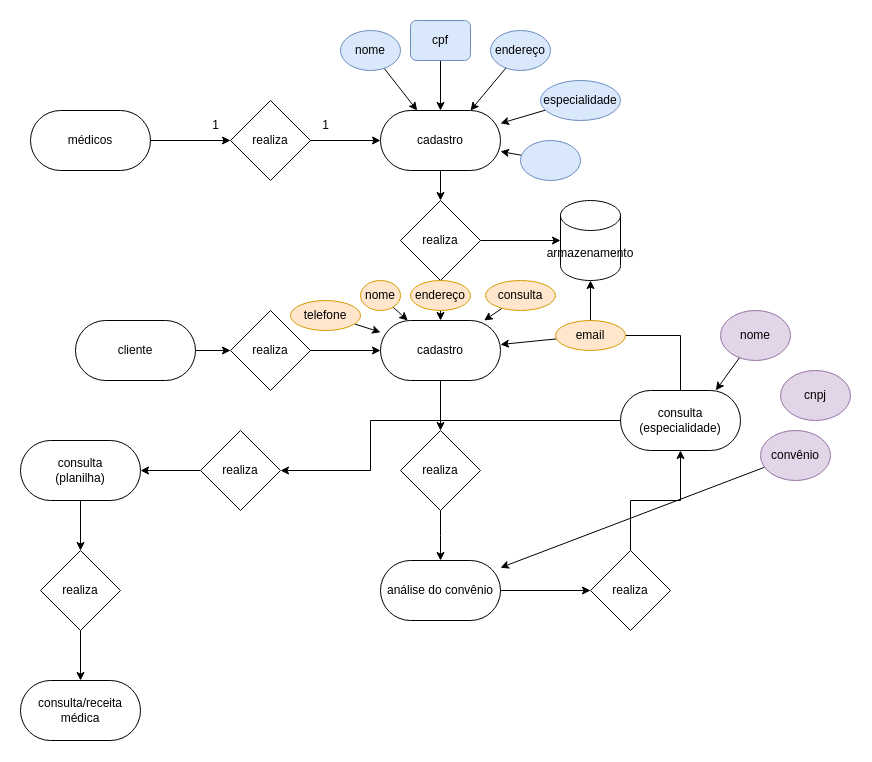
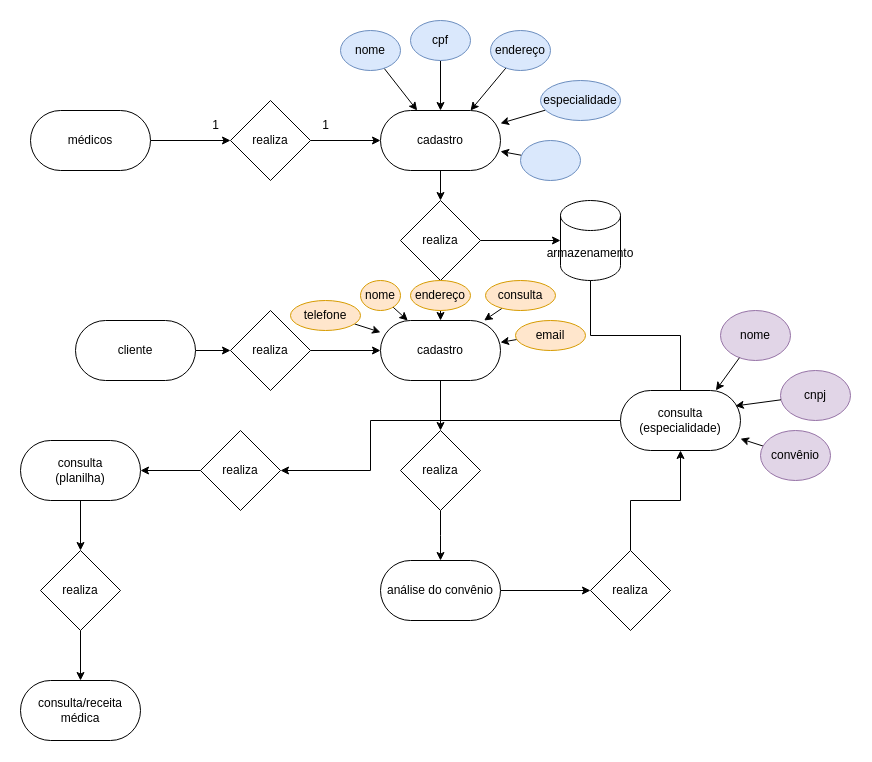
  <mxCell id="0" />
  <mxCell id="1" parent="0" />
  <mxCell id="2" style="edgeStyle=orthogonalEdgeStyle;rounded=0;orthogonalLoop=1;jettySize=auto;html=1;" edge="1" parent="1" source="3" target="5"><mxGeometry relative="1" as="geometry" /></mxCell>
  <mxCell id="3" value="médicos" style="rounded=1;whiteSpace=wrap;html=1;arcSize=50;" vertex="1" parent="1"><mxGeometry x="30" y="110" width="120" height="60" as="geometry" /></mxCell>
  <mxCell id="4" style="edgeStyle=orthogonalEdgeStyle;rounded=0;orthogonalLoop=1;jettySize=auto;html=1;entryX=0;entryY=0.5;entryDx=0;entryDy=0;" edge="1" parent="1" source="5" target="8"><mxGeometry relative="1" as="geometry" /></mxCell>
  <mxCell id="5" value="realiza" style="rhombus;whiteSpace=wrap;html=1;" vertex="1" parent="1"><mxGeometry x="230" y="100" width="80" height="80" as="geometry" /></mxCell>
  <mxCell id="6" value="&lt;div&gt;1&lt;/div&gt;" style="text;html=1;align=center;verticalAlign=middle;resizable=0;points=[];autosize=1;strokeColor=none;fillColor=none;" vertex="1" parent="1"><mxGeometry x="200" y="110" width="30" height="30" as="geometry" /></mxCell>
  <mxCell id="7" style="edgeStyle=orthogonalEdgeStyle;rounded=0;orthogonalLoop=1;jettySize=auto;html=1;entryX=0.5;entryY=0;entryDx=0;entryDy=0;" edge="1" parent="1" source="8" target="11"><mxGeometry relative="1" as="geometry" /></mxCell>
  <mxCell id="8" value="cadastro" style="rounded=1;whiteSpace=wrap;html=1;arcSize=50;" vertex="1" parent="1"><mxGeometry x="380" y="110" width="120" height="60" as="geometry" /></mxCell>
  <mxCell id="9" value="1" style="text;html=1;align=center;verticalAlign=middle;resizable=0;points=[];autosize=1;strokeColor=none;fillColor=none;" vertex="1" parent="1"><mxGeometry x="310" y="110" width="30" height="30" as="geometry" /></mxCell>
  <mxCell id="10" style="edgeStyle=orthogonalEdgeStyle;rounded=0;orthogonalLoop=1;jettySize=auto;html=1;" edge="1" parent="1" source="11" target="12"><mxGeometry relative="1" as="geometry" /></mxCell>
  <mxCell id="11" value="realiza" style="rhombus;whiteSpace=wrap;html=1;" vertex="1" parent="1"><mxGeometry x="400" y="200" width="80" height="80" as="geometry" /></mxCell>
  <mxCell id="12" value="armazenamento" style="shape=cylinder3;whiteSpace=wrap;html=1;boundedLbl=1;backgroundOutline=1;size=15;" vertex="1" parent="1"><mxGeometry x="560" y="200" width="60" height="80" as="geometry" /></mxCell>
  <mxCell id="13" value="" style="edgeStyle=orthogonalEdgeStyle;rounded=0;orthogonalLoop=1;jettySize=auto;html=1;" edge="1" parent="1" source="14" target="8"><mxGeometry relative="1" as="geometry" /></mxCell>
- <mxCell id="14" value="cpf" style="whiteSpace=wrap;html=1;fillColor=#dae8fc;strokeColor=#6c8ebf;rounded=1;" vertex="1" parent="1"><mxGeometry x="410" y="20" width="60" height="40" as="geometry" /></mxCell>
+ <mxCell id="14" value="cpf" style="ellipse;whiteSpace=wrap;html=1;fillColor=#dae8fc;strokeColor=#6c8ebf;" vertex="1" parent="1"><mxGeometry x="410" y="20" width="60" height="40" as="geometry" /></mxCell>
  <mxCell id="15" style="edgeStyle=none;rounded=0;orthogonalLoop=1;jettySize=auto;html=1;entryX=0.75;entryY=0;entryDx=0;entryDy=0;" edge="1" parent="1" source="16" target="8"><mxGeometry relative="1" as="geometry" /></mxCell>
  <mxCell id="16" value="endereço" style="ellipse;whiteSpace=wrap;html=1;fillColor=#dae8fc;strokeColor=#6c8ebf;" vertex="1" parent="1"><mxGeometry x="490" y="30" width="60" height="40" as="geometry" /></mxCell>
  <mxCell id="17" style="edgeStyle=none;rounded=0;orthogonalLoop=1;jettySize=auto;html=1;" edge="1" parent="1" source="18" target="8"><mxGeometry relative="1" as="geometry" /></mxCell>
  <mxCell id="18" value="" style="ellipse;whiteSpace=wrap;html=1;fillColor=#dae8fc;strokeColor=#6c8ebf;" vertex="1" parent="1"><mxGeometry x="520" y="140" width="60" height="40" as="geometry" /></mxCell>
  <mxCell id="19" style="edgeStyle=none;rounded=0;orthogonalLoop=1;jettySize=auto;html=1;" edge="1" parent="1" source="20" target="8"><mxGeometry relative="1" as="geometry" /></mxCell>
  <mxCell id="20" value="especialidade" style="ellipse;whiteSpace=wrap;html=1;fillColor=#dae8fc;strokeColor=#6c8ebf;" vertex="1" parent="1"><mxGeometry x="540" y="80" width="80" height="40" as="geometry" /></mxCell>
  <mxCell id="21" style="edgeStyle=none;rounded=0;orthogonalLoop=1;jettySize=auto;html=1;" edge="1" parent="1" source="22" target="8"><mxGeometry relative="1" as="geometry" /></mxCell>
  <mxCell id="22" value="nome" style="ellipse;whiteSpace=wrap;html=1;fillColor=#dae8fc;strokeColor=#6c8ebf;" vertex="1" parent="1"><mxGeometry x="340" y="30" width="60" height="40" as="geometry" /></mxCell>
  <mxCell id="23" style="edgeStyle=orthogonalEdgeStyle;rounded=0;orthogonalLoop=1;jettySize=auto;html=1;entryX=0;entryY=0.5;entryDx=0;entryDy=0;" edge="1" parent="1" source="24" target="26"><mxGeometry relative="1" as="geometry" /></mxCell>
  <mxCell id="24" value="cliente" style="rounded=1;whiteSpace=wrap;html=1;arcSize=50;" vertex="1" parent="1"><mxGeometry x="75" y="320" width="120" height="60" as="geometry" /></mxCell>
  <mxCell id="25" style="edgeStyle=orthogonalEdgeStyle;rounded=0;orthogonalLoop=1;jettySize=auto;html=1;entryX=0;entryY=0.5;entryDx=0;entryDy=0;" edge="1" parent="1" source="26" target="28"><mxGeometry relative="1" as="geometry" /></mxCell>
  <mxCell id="26" value="realiza" style="rhombus;whiteSpace=wrap;html=1;" vertex="1" parent="1"><mxGeometry x="230" y="310" width="80" height="80" as="geometry" /></mxCell>
  <mxCell id="27" style="edgeStyle=orthogonalEdgeStyle;rounded=0;orthogonalLoop=1;jettySize=auto;html=1;entryX=0.5;entryY=0;entryDx=0;entryDy=0;" edge="1" parent="1" source="28" target="30"><mxGeometry relative="1" as="geometry" /></mxCell>
  <mxCell id="28" value="cadastro" style="rounded=1;whiteSpace=wrap;html=1;arcSize=50;" vertex="1" parent="1"><mxGeometry x="380" y="320" width="120" height="60" as="geometry" /></mxCell>
  <mxCell id="29" style="edgeStyle=orthogonalEdgeStyle;rounded=0;orthogonalLoop=1;jettySize=auto;html=1;" edge="1" parent="1" source="30"><mxGeometry relative="1" as="geometry"><mxPoint x="440" y="560" as="targetPoint" /></mxGeometry></mxCell>
  <mxCell id="30" value="realiza" style="rhombus;whiteSpace=wrap;html=1;" vertex="1" parent="1"><mxGeometry x="400" y="430" width="80" height="80" as="geometry" /></mxCell>
  <mxCell id="31" style="edgeStyle=orthogonalEdgeStyle;rounded=0;orthogonalLoop=1;jettySize=auto;html=1;entryX=1;entryY=0.5;entryDx=0;entryDy=0;" edge="1" parent="1" source="32" target="39"><mxGeometry relative="1" as="geometry"><Array as="points"><mxPoint x="370" y="420" /><mxPoint x="370" y="470" /></Array></mxGeometry></mxCell>
  <mxCell id="32" value="&lt;div&gt;consulta&lt;/div&gt;&lt;div&gt;(especialidade)&lt;br&gt;&lt;/div&gt;" style="rounded=1;whiteSpace=wrap;html=1;arcSize=50;" vertex="1" parent="1"><mxGeometry x="620" y="390" width="120" height="60" as="geometry" /></mxCell>
- <mxCell id="33" style="edgeStyle=orthogonalEdgeStyle;rounded=0;orthogonalLoop=1;jettySize=auto;html=1;entryX=0.5;entryY=1;entryDx=0;entryDy=0;entryPerimeter=0;" edge="1" parent="1" source="32" target="12"><mxGeometry relative="1" as="geometry" /></mxCell>
+ <mxCell id="33" style="edgeStyle=orthogonalEdgeStyle;rounded=0;orthogonalLoop=1;jettySize=auto;html=1;entryX=0.5;entryY=1;entryDx=0;entryDy=0;entryPerimeter=0;endArrow=none;" edge="1" parent="1" source="32" target="12"><mxGeometry relative="1" as="geometry" /></mxCell>
  <mxCell id="34" style="edgeStyle=orthogonalEdgeStyle;rounded=0;orthogonalLoop=1;jettySize=auto;html=1;entryX=0.5;entryY=1;entryDx=0;entryDy=0;" edge="1" parent="1" source="35" target="32"><mxGeometry relative="1" as="geometry" /></mxCell>
  <mxCell id="35" value="realiza" style="rhombus;whiteSpace=wrap;html=1;" vertex="1" parent="1"><mxGeometry x="590" y="550" width="80" height="80" as="geometry" /></mxCell>
  <mxCell id="36" style="edgeStyle=orthogonalEdgeStyle;rounded=0;orthogonalLoop=1;jettySize=auto;html=1;entryX=0;entryY=0.5;entryDx=0;entryDy=0;" edge="1" parent="1" source="37" target="35"><mxGeometry relative="1" as="geometry" /></mxCell>
  <mxCell id="37" value="análise do convênio" style="rounded=1;whiteSpace=wrap;html=1;arcSize=50;" vertex="1" parent="1"><mxGeometry x="380" y="560" width="120" height="60" as="geometry" /></mxCell>
  <mxCell id="38" style="edgeStyle=orthogonalEdgeStyle;rounded=0;orthogonalLoop=1;jettySize=auto;html=1;" edge="1" parent="1" source="39"><mxGeometry relative="1" as="geometry"><mxPoint x="140" y="470" as="targetPoint" /></mxGeometry></mxCell>
  <mxCell id="39" value="realiza" style="rhombus;whiteSpace=wrap;html=1;" vertex="1" parent="1"><mxGeometry x="200" y="430" width="80" height="80" as="geometry" /></mxCell>
- <mxCell id="40" style="edgeStyle=none;rounded=0;orthogonalLoop=1;jettySize=auto;html=1;" edge="1" parent="1" source="41" target="37"><mxGeometry relative="1" as="geometry" /></mxCell>
+ <mxCell id="40" style="edgeStyle=none;rounded=0;orthogonalLoop=1;jettySize=auto;html=1;" edge="1" parent="1" source="41" target="32"><mxGeometry relative="1" as="geometry" /></mxCell>
  <mxCell id="41" value="convênio" style="ellipse;whiteSpace=wrap;html=1;fillColor=#e1d5e7;strokeColor=#9673a6;" vertex="1" parent="1"><mxGeometry x="760" y="430" width="70" height="50" as="geometry" /></mxCell>
  <mxCell id="42" value="nome" style="ellipse;whiteSpace=wrap;html=1;fillColor=#e1d5e7;strokeColor=#9673a6;" vertex="1" parent="1"><mxGeometry x="720" y="310" width="70" height="50" as="geometry" /></mxCell>
  <mxCell id="43" value="cnpj" style="ellipse;whiteSpace=wrap;html=1;fillColor=#e1d5e7;strokeColor=#9673a6;" vertex="1" parent="1"><mxGeometry x="780" y="370" width="70" height="50" as="geometry" /></mxCell>
  <mxCell id="44" style="edgeStyle=none;rounded=0;orthogonalLoop=1;jettySize=auto;html=1;" edge="1" parent="1" source="45" target="28"><mxGeometry relative="1" as="geometry" /></mxCell>
  <mxCell id="45" value="nome" style="ellipse;whiteSpace=wrap;html=1;fillColor=#ffe6cc;strokeColor=#d79b00;" vertex="1" parent="1"><mxGeometry x="360" y="280" width="40" height="30" as="geometry" /></mxCell>
  <mxCell id="46" style="edgeStyle=none;rounded=0;orthogonalLoop=1;jettySize=auto;html=1;" edge="1" parent="1" source="47" target="28"><mxGeometry relative="1" as="geometry" /></mxCell>
  <mxCell id="47" value="consulta" style="ellipse;whiteSpace=wrap;html=1;fillColor=#ffe6cc;strokeColor=#d79b00;" vertex="1" parent="1"><mxGeometry x="485" y="280" width="70" height="30" as="geometry" /></mxCell>
  <mxCell id="48" style="edgeStyle=none;rounded=0;orthogonalLoop=1;jettySize=auto;html=1;" edge="1" parent="1" source="49" target="28"><mxGeometry relative="1" as="geometry" /></mxCell>
  <mxCell id="49" value="endereço" style="ellipse;whiteSpace=wrap;html=1;fillColor=#ffe6cc;strokeColor=#d79b00;" vertex="1" parent="1"><mxGeometry x="410" y="280" width="60" height="30" as="geometry" /></mxCell>
  <mxCell id="50" style="edgeStyle=none;rounded=0;orthogonalLoop=1;jettySize=auto;html=1;" edge="1" parent="1" source="51" target="28"><mxGeometry relative="1" as="geometry" /></mxCell>
  <mxCell id="51" value="telefone" style="ellipse;whiteSpace=wrap;html=1;fillColor=#ffe6cc;strokeColor=#d79b00;" vertex="1" parent="1"><mxGeometry x="290" y="300" width="70" height="30" as="geometry" /></mxCell>
  <mxCell id="52" style="edgeStyle=none;rounded=0;orthogonalLoop=1;jettySize=auto;html=1;" edge="1" parent="1" source="53" target="28"><mxGeometry relative="1" as="geometry" /></mxCell>
- <mxCell id="53" value="email" style="ellipse;whiteSpace=wrap;html=1;fillColor=#ffe6cc;strokeColor=#d79b00;" vertex="1" parent="1"><mxGeometry x="555" y="320" width="70" height="30" as="geometry" /></mxCell>
+ <mxCell id="53" value="email" style="ellipse;whiteSpace=wrap;html=1;fillColor=#ffe6cc;strokeColor=#d79b00;" vertex="1" parent="1"><mxGeometry x="515" y="320" width="70" height="30" as="geometry" /></mxCell>
  <mxCell id="54" style="edgeStyle=none;rounded=0;orthogonalLoop=1;jettySize=auto;html=1;exitX=0.5;exitY=0;exitDx=0;exitDy=0;" edge="1" parent="1" source="28" target="28"><mxGeometry relative="1" as="geometry" /></mxCell>
  <mxCell id="55" value="&lt;div&gt;consulta/receita médica&lt;/div&gt;" style="rounded=1;whiteSpace=wrap;html=1;arcSize=50;" vertex="1" parent="1"><mxGeometry x="20" y="680" width="120" height="60" as="geometry" /></mxCell>
  <mxCell id="56" style="edgeStyle=none;rounded=0;orthogonalLoop=1;jettySize=auto;html=1;entryX=0.5;entryY=0;entryDx=0;entryDy=0;" edge="1" parent="1" source="57" target="59"><mxGeometry relative="1" as="geometry" /></mxCell>
  <mxCell id="57" value="&lt;div&gt;consulta&lt;/div&gt;&lt;div&gt;(planilha)&lt;br&gt;&lt;/div&gt;" style="rounded=1;whiteSpace=wrap;html=1;arcSize=50;" vertex="1" parent="1"><mxGeometry x="20" y="440" width="120" height="60" as="geometry" /></mxCell>
  <mxCell id="58" style="edgeStyle=none;rounded=0;orthogonalLoop=1;jettySize=auto;html=1;entryX=0.5;entryY=0;entryDx=0;entryDy=0;" edge="1" parent="1" source="59" target="55"><mxGeometry relative="1" as="geometry" /></mxCell>
  <mxCell id="59" value="realiza" style="rhombus;whiteSpace=wrap;html=1;" vertex="1" parent="1"><mxGeometry x="40" y="550" width="80" height="80" as="geometry" /></mxCell>
  <mxCell id="60" style="edgeStyle=none;rounded=0;orthogonalLoop=1;jettySize=auto;html=1;entryX=0.795;entryY=-0.002;entryDx=0;entryDy=0;entryPerimeter=0;" edge="1" parent="1" source="42" target="32"><mxGeometry relative="1" as="geometry" /></mxCell>
+ <mxCell id="61" style="edgeStyle=none;rounded=0;orthogonalLoop=1;jettySize=auto;html=1;entryX=0.957;entryY=0.257;entryDx=0;entryDy=0;entryPerimeter=0;" edge="1" parent="1" source="43" target="32"><mxGeometry relative="1" as="geometry" /></mxCell>
